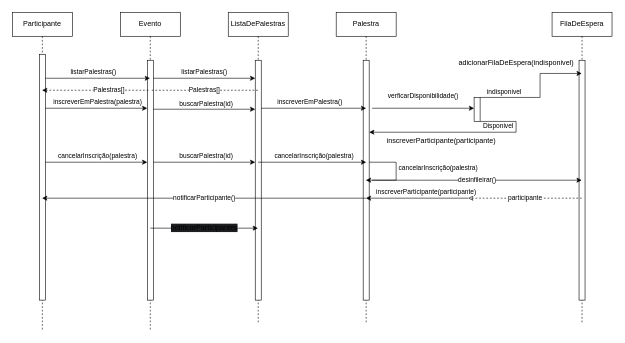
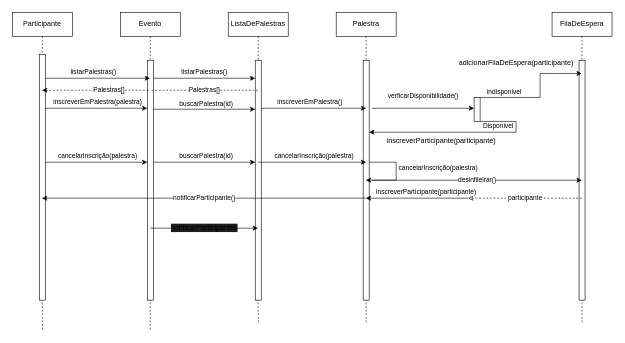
  <mxCell id="0" />
  <mxCell id="1" parent="0" />
  <mxCell id="2" value="Participante" style="shape=umlLifeline;perimeter=lifelinePerimeter;whiteSpace=wrap;html=1;container=0;dropTarget=0;collapsible=0;recursiveResize=0;outlineConnect=0;portConstraint=eastwest;newEdgeStyle={&quot;edgeStyle&quot;:&quot;elbowEdgeStyle&quot;,&quot;elbow&quot;:&quot;vertical&quot;,&quot;curved&quot;:0,&quot;rounded&quot;:0};" parent="1" vertex="1"><mxGeometry x="20" y="20" width="100" height="530" as="geometry" /></mxCell>
  <mxCell id="3" value="" style="html=1;points=[];perimeter=orthogonalPerimeter;outlineConnect=0;targetShapes=umlLifeline;portConstraint=eastwest;newEdgeStyle={&quot;edgeStyle&quot;:&quot;elbowEdgeStyle&quot;,&quot;elbow&quot;:&quot;vertical&quot;,&quot;curved&quot;:0,&quot;rounded&quot;:0};" parent="2" vertex="1"><mxGeometry x="45" y="70" width="10" height="410" as="geometry" /></mxCell>
  <mxCell id="4" value="Evento" style="shape=umlLifeline;perimeter=lifelinePerimeter;whiteSpace=wrap;html=1;container=0;dropTarget=0;collapsible=0;recursiveResize=0;outlineConnect=0;portConstraint=eastwest;newEdgeStyle={&quot;edgeStyle&quot;:&quot;elbowEdgeStyle&quot;,&quot;elbow&quot;:&quot;vertical&quot;,&quot;curved&quot;:0,&quot;rounded&quot;:0};" parent="1" vertex="1"><mxGeometry x="200" y="20" width="100" height="530" as="geometry" /></mxCell>
  <mxCell id="5" value="" style="html=1;points=[];perimeter=orthogonalPerimeter;outlineConnect=0;targetShapes=umlLifeline;portConstraint=eastwest;newEdgeStyle={&quot;edgeStyle&quot;:&quot;elbowEdgeStyle&quot;,&quot;elbow&quot;:&quot;vertical&quot;,&quot;curved&quot;:0,&quot;rounded&quot;:0};" parent="4" vertex="1"><mxGeometry x="45" y="80" width="10" height="400" as="geometry" /></mxCell>
  <mxCell id="6" value="Palestra" style="shape=umlLifeline;perimeter=lifelinePerimeter;whiteSpace=wrap;html=1;container=0;dropTarget=0;collapsible=0;recursiveResize=0;outlineConnect=0;portConstraint=eastwest;newEdgeStyle={&quot;edgeStyle&quot;:&quot;elbowEdgeStyle&quot;,&quot;elbow&quot;:&quot;vertical&quot;,&quot;curved&quot;:0,&quot;rounded&quot;:0};" parent="1" vertex="1"><mxGeometry x="560" y="20" width="100" height="520" as="geometry" /></mxCell>
  <mxCell id="7" value="" style="html=1;points=[];perimeter=orthogonalPerimeter;outlineConnect=0;targetShapes=umlLifeline;portConstraint=eastwest;newEdgeStyle={&quot;edgeStyle&quot;:&quot;elbowEdgeStyle&quot;,&quot;elbow&quot;:&quot;vertical&quot;,&quot;curved&quot;:0,&quot;rounded&quot;:0};" parent="6" vertex="1"><mxGeometry x="45" y="80" width="10" height="400" as="geometry" /></mxCell>
  <mxCell id="8" value="cancelarInscrição(palestra)" style="endArrow=classic;html=1;rounded=0;" parent="6" source="7" target="6" edge="1"><mxGeometry x="-0.121" y="70" width="50" height="50" relative="1" as="geometry"><mxPoint x="60" y="250" as="sourcePoint" /><mxPoint x="230" y="250" as="targetPoint" /><Array as="points"><mxPoint x="100" y="250" /><mxPoint x="100" y="280" /></Array><mxPoint as="offset" /></mxGeometry></mxCell>
  <mxCell id="9" value="ListaDePalestras" style="shape=umlLifeline;perimeter=lifelinePerimeter;whiteSpace=wrap;html=1;container=0;dropTarget=0;collapsible=0;recursiveResize=0;outlineConnect=0;portConstraint=eastwest;newEdgeStyle={&quot;edgeStyle&quot;:&quot;elbowEdgeStyle&quot;,&quot;elbow&quot;:&quot;vertical&quot;,&quot;curved&quot;:0,&quot;rounded&quot;:0};" parent="1" vertex="1"><mxGeometry x="380" y="20" width="100" height="520" as="geometry" /></mxCell>
  <mxCell id="10" value="" style="html=1;points=[];perimeter=orthogonalPerimeter;outlineConnect=0;targetShapes=umlLifeline;portConstraint=eastwest;newEdgeStyle={&quot;edgeStyle&quot;:&quot;elbowEdgeStyle&quot;,&quot;elbow&quot;:&quot;vertical&quot;,&quot;curved&quot;:0,&quot;rounded&quot;:0};" parent="9" vertex="1"><mxGeometry x="45" y="80" width="10" height="400" as="geometry" /></mxCell>
  <mxCell id="11" value="FilaDeEspera" style="shape=umlLifeline;perimeter=lifelinePerimeter;whiteSpace=wrap;html=1;container=0;dropTarget=0;collapsible=0;recursiveResize=0;outlineConnect=0;portConstraint=eastwest;newEdgeStyle={&quot;edgeStyle&quot;:&quot;elbowEdgeStyle&quot;,&quot;elbow&quot;:&quot;vertical&quot;,&quot;curved&quot;:0,&quot;rounded&quot;:0};" parent="1" vertex="1"><mxGeometry x="920" y="20" width="100" height="520" as="geometry" /></mxCell>
  <mxCell id="12" value="" style="html=1;points=[];perimeter=orthogonalPerimeter;outlineConnect=0;targetShapes=umlLifeline;portConstraint=eastwest;newEdgeStyle={&quot;edgeStyle&quot;:&quot;elbowEdgeStyle&quot;,&quot;elbow&quot;:&quot;vertical&quot;,&quot;curved&quot;:0,&quot;rounded&quot;:0};" parent="11" vertex="1"><mxGeometry x="45" y="80" width="10" height="400" as="geometry" /></mxCell>
  <mxCell id="13" value="listarPalestras()" style="endArrow=classic;html=1;rounded=0;" parent="1" source="3" target="4" edge="1"><mxGeometry x="-0.079" y="10" width="50" height="50" relative="1" as="geometry"><mxPoint x="120" y="330" as="sourcePoint" /><mxPoint x="170" y="280" as="targetPoint" /><Array as="points"><mxPoint x="160" y="130" /></Array><mxPoint as="offset" /></mxGeometry></mxCell>
  <mxCell id="14" value="listarPalestras()" style="endArrow=classic;html=1;rounded=0;" parent="1" source="5" target="10" edge="1"><mxGeometry y="10" width="50" height="50" relative="1" as="geometry"><mxPoint x="120" y="330" as="sourcePoint" /><mxPoint x="170" y="280" as="targetPoint" /><Array as="points"><mxPoint x="340" y="130" /></Array><mxPoint as="offset" /></mxGeometry></mxCell>
  <mxCell id="15" value="Palestras[]" style="endArrow=none;dashed=1;html=1;rounded=0;" parent="1" source="9" target="4" edge="1"><mxGeometry width="50" height="50" relative="1" as="geometry"><mxPoint x="320" y="200" as="sourcePoint" /><mxPoint x="370" y="150" as="targetPoint" /><Array as="points"><mxPoint x="340" y="150" /></Array></mxGeometry></mxCell>
  <mxCell id="16" value="inscreverEmPalestra(palestra)" style="endArrow=classic;html=1;rounded=0;" parent="1" source="3" target="5" edge="1"><mxGeometry x="0.029" y="10" width="50" height="50" relative="1" as="geometry"><mxPoint x="80" y="180" as="sourcePoint" /><mxPoint x="240" y="180" as="targetPoint" /><Array as="points"><mxPoint x="165" y="180" /></Array><mxPoint as="offset" /></mxGeometry></mxCell>
  <mxCell id="17" value="inscreverEmPalestra()" style="endArrow=classic;html=1;rounded=0;" parent="1" source="10" edge="1"><mxGeometry x="-0.079" y="10" width="50" height="50" relative="1" as="geometry"><mxPoint x="440" y="180" as="sourcePoint" /><mxPoint x="610" y="180" as="targetPoint" /><Array as="points"><mxPoint x="520" y="180" /></Array><mxPoint as="offset" /></mxGeometry></mxCell>
  <mxCell id="18" value="verficarDisponibilidade()" style="endArrow=classic;html=1;rounded=0;" parent="1" target="19" edge="1"><mxGeometry y="20" width="50" height="50" relative="1" as="geometry"><mxPoint x="620" y="180" as="sourcePoint" /><mxPoint x="820" y="180" as="targetPoint" /><Array as="points" /><mxPoint as="offset" /></mxGeometry></mxCell>
  <mxCell id="19" value="" style="html=1;points=[[0,0,0,0,5],[0,1,0,0,-5],[1,0,0,0,5],[1,1,0,0,-5]];perimeter=orthogonalPerimeter;outlineConnect=0;targetShapes=umlLifeline;portConstraint=eastwest;newEdgeStyle={&quot;curved&quot;:0,&quot;rounded&quot;:0};" parent="1" vertex="1"><mxGeometry x="790" y="162" width="10" height="40" as="geometry" /></mxCell>
  <mxCell id="20" value="indisponivel" style="endArrow=classic;html=1;rounded=0;" parent="1" edge="1"><mxGeometry x="-0.618" y="10" width="50" height="50" relative="1" as="geometry"><mxPoint x="800" y="162" as="sourcePoint" /><mxPoint x="969.5" y="122" as="targetPoint" /><Array as="points"><mxPoint x="900" y="162" /><mxPoint x="900" y="122" /><mxPoint x="930" y="122" /></Array><mxPoint as="offset" /></mxGeometry></mxCell>
  <mxCell id="21" value="Disponivel" style="endArrow=classic;html=1;rounded=0;" parent="1" target="7" edge="1"><mxGeometry x="-0.814" y="-8" width="50" height="50" relative="1" as="geometry"><mxPoint x="800" y="202" as="sourcePoint" /><mxPoint x="620" y="242" as="targetPoint" /><Array as="points"><mxPoint x="860" y="202" /><mxPoint x="860" y="220" /><mxPoint x="740" y="220" /></Array><mxPoint as="offset" /></mxGeometry></mxCell>
- <mxCell id="22" value="adicionarFilaDeEspera(indisponivel)" style="text;html=1;align=center;verticalAlign=middle;resizable=0;points=[];autosize=1;strokeColor=none;fillColor=none;" parent="1" vertex="1"><mxGeometry x="750" y="90" width="220" height="30" as="geometry" /></mxCell>
+ <mxCell id="22" value="adicionarFilaDeEspera(participante)" style="text;html=1;align=center;verticalAlign=middle;resizable=0;points=[];autosize=1;strokeColor=none;fillColor=none;" parent="1" vertex="1"><mxGeometry x="750" y="90" width="220" height="30" as="geometry" /></mxCell>
  <mxCell id="23" value="inscreverParticipante(participante)" style="text;html=1;align=center;verticalAlign=middle;resizable=0;points=[];autosize=1;strokeColor=none;fillColor=none;" parent="1" vertex="1"><mxGeometry x="630" y="220" width="210" height="30" as="geometry" /></mxCell>
  <mxCell id="24" value="" style="endArrow=none;dashed=1;html=1;rounded=0;startArrow=classic;startFill=1;" parent="1" source="2" target="4" edge="1"><mxGeometry width="50" height="50" relative="1" as="geometry"><mxPoint x="260" y="150" as="sourcePoint" /><mxPoint x="90" y="150" as="targetPoint" /><Array as="points"><mxPoint x="170" y="150" /></Array></mxGeometry></mxCell>
  <mxCell id="25" value="Palestras[]" style="edgeLabel;html=1;align=center;verticalAlign=middle;resizable=0;points=[];" parent="24" vertex="1" connectable="0"><mxGeometry x="0.157" y="1" relative="1" as="geometry"><mxPoint x="7" y="-1" as="offset" /></mxGeometry></mxCell>
  <mxCell id="26" value="cancelarInscrição(palestra)" style="endArrow=classic;html=1;rounded=0;" parent="1" edge="1"><mxGeometry x="0.029" y="10" width="50" height="50" relative="1" as="geometry"><mxPoint x="75" y="270" as="sourcePoint" /><mxPoint x="245" y="270" as="targetPoint" /><Array as="points"><mxPoint x="170" y="270" /></Array><mxPoint as="offset" /></mxGeometry></mxCell>
  <mxCell id="27" value="buscarPalestra(id)" style="endArrow=classic;html=1;rounded=0;" parent="1" source="5" target="10" edge="1"><mxGeometry x="0.03" y="10" width="50" height="50" relative="1" as="geometry"><mxPoint x="260" y="182" as="sourcePoint" /><mxPoint x="425" y="181.66" as="targetPoint" /><Array as="points"><mxPoint x="340" y="181.66" /></Array><mxPoint as="offset" /></mxGeometry></mxCell>
  <mxCell id="28" value="buscarPalestra(id)" style="endArrow=classic;html=1;rounded=0;" parent="1" edge="1"><mxGeometry x="0.03" y="10" width="50" height="50" relative="1" as="geometry"><mxPoint x="255" y="270" as="sourcePoint" /><mxPoint x="425" y="270" as="targetPoint" /><Array as="points"><mxPoint x="350" y="270" /></Array><mxPoint as="offset" /></mxGeometry></mxCell>
  <mxCell id="29" value="cancelarInscrição(palestra)" style="endArrow=classic;html=1;rounded=0;" parent="1" edge="1"><mxGeometry x="0.029" y="10" width="50" height="50" relative="1" as="geometry"><mxPoint x="429.81" y="270" as="sourcePoint" /><mxPoint x="610" y="270" as="targetPoint" /><Array as="points"><mxPoint x="535" y="270" /></Array><mxPoint as="offset" /></mxGeometry></mxCell>
  <mxCell id="30" value="desinfileirar()" style="endArrow=classic;html=1;rounded=0;" parent="1" target="11" edge="1"><mxGeometry width="50" height="50" relative="1" as="geometry"><mxPoint x="620" y="300" as="sourcePoint" /><mxPoint x="720" y="290" as="targetPoint" /><Array as="points"><mxPoint x="700" y="300" /></Array></mxGeometry></mxCell>
  <mxCell id="31" value="participante" style="endArrow=none;dashed=1;html=1;rounded=0;endFill=1;startArrow=classic;startFill=0;" parent="1" edge="1"><mxGeometry width="50" height="50" relative="1" as="geometry"><mxPoint x="780" y="330" as="sourcePoint" /><mxPoint x="970" y="330" as="targetPoint" /></mxGeometry></mxCell>
  <mxCell id="32" value="notificarParticipante()" style="endArrow=classic;html=1;rounded=0;" parent="1" source="6" target="2" edge="1"><mxGeometry width="50" height="50" relative="1" as="geometry"><mxPoint x="530" y="360" as="sourcePoint" /><mxPoint x="580" y="310" as="targetPoint" /><Array as="points"><mxPoint x="520" y="330" /></Array></mxGeometry></mxCell>
  <mxCell id="33" value="inscreverParticipante(participante)" style="endArrow=classic;html=1;rounded=0;" edge="1" parent="1" target="6"><mxGeometry x="-0.177" y="-10" width="50" height="50" relative="1" as="geometry"><mxPoint x="780" y="330" as="sourcePoint" /><mxPoint x="670" y="240" as="targetPoint" /><mxPoint as="offset" /></mxGeometry></mxCell>
  <mxCell id="34" value="&lt;br&gt;&lt;span style=&quot;font-size: 12px; text-align: left; text-wrap-mode: wrap; background-color: rgb(27, 29, 30);&quot;&gt;notificarParticipantes&lt;/span&gt;&lt;div&gt;&lt;br/&gt;&lt;/div&gt;" style="endArrow=classic;html=1;rounded=0;" edge="1" parent="1" target="9"><mxGeometry x="0.003" width="50" height="50" relative="1" as="geometry"><mxPoint x="250" y="380" as="sourcePoint" /><mxPoint x="340" y="380" as="targetPoint" /><mxPoint as="offset" /></mxGeometry></mxCell>
